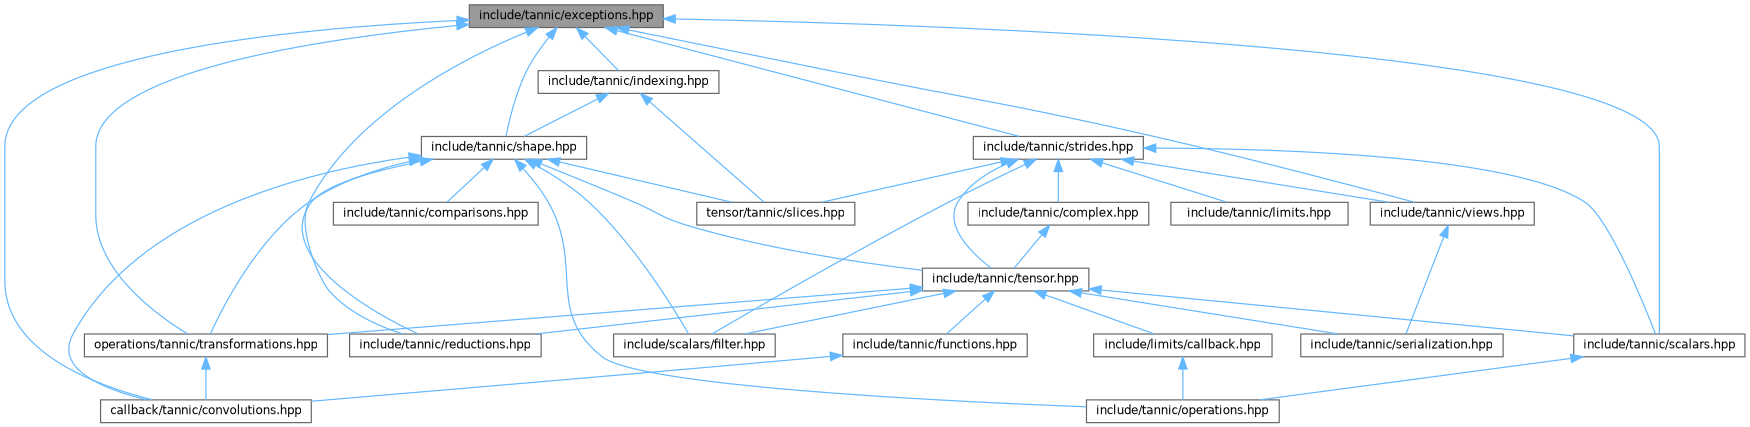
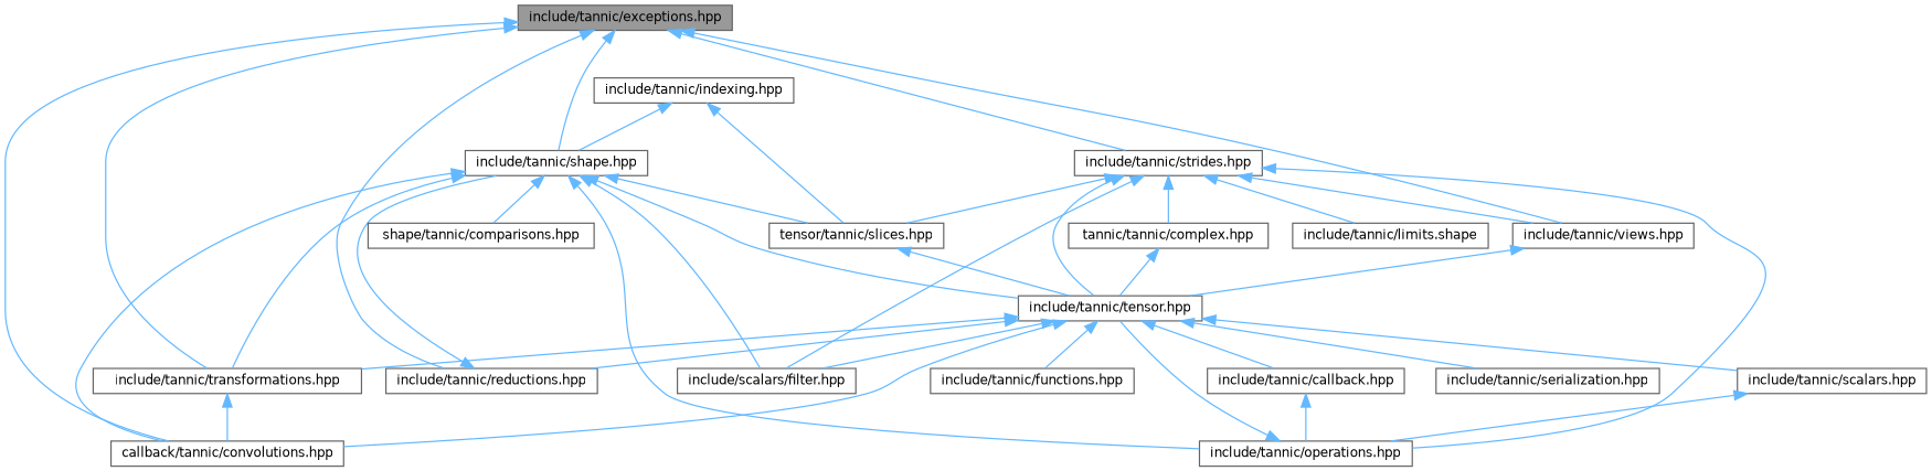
  digraph {
    node [color=grey40 fillcolor=white fontname=Helvetica fontsize=10 shape=box style=filled]
    edge [color=steelblue1 dir=back fontname=Helvetica fontsize=10 labelfontname=Helvetica labelfontsize=10 style=solid]
    n1 [color=gray40 fillcolor=grey60 fontcolor=black height=0.2 label="include/tannic/exceptions.hpp" width=0.4]
    n2 [height=0.2 label="callback/tannic/convolutions.hpp" width=0.4]
    n3 [height=0.2 label="include/tannic/indexing.hpp" width=0.4]
    n4 [height=0.2 label="include/tannic/reductions.hpp" width=0.4]
    n5 [height=0.2 label="include/tannic/shape.hpp" width=0.4]
-   n6 [height=0.2 label="operations/tannic/transformations.hpp" width=0.4]
+   n6 [height=0.2 label="include/tannic/transformations.hpp" width=0.4]
    n7 [height=0.2 label="include/tannic/strides.hpp" width=0.4]
    n8 [height=0.2 label="include/tannic/views.hpp" width=0.4]
    n9 [height=0.2 label="include/tannic/scalars.hpp" width=0.4]
    n10 [height=0.2 label="tensor/tannic/slices.hpp" width=0.4]
-   n11 [height=0.2 label="include/tannic/comparisons.hpp" width=0.4]
+   n11 [height=0.2 label="shape/tannic/comparisons.hpp" width=0.4]
    n12 [height=0.2 label="include/tannic/tensor.hpp" width=0.4]
    n13 [height=0.2 label="include/scalars/filter.hpp" width=0.4]
    n14 [height=0.2 label="include/tannic/operations.hpp" width=0.4]
-   n15 [height=0.2 label="include/tannic/complex.hpp" width=0.4]
-   n16 [height=0.2 label="include/tannic/limits.hpp" width=0.4]
+   n15 [height=0.2 label="tannic/tannic/complex.hpp" width=0.4]
+   n16 [height=0.2 label="include/tannic/limits.shape" width=0.4]
    n17 [height=0.2 label="include/tannic/functions.hpp" width=0.4]
-   n18 [height=0.2 label="include/limits/callback.hpp" width=0.4]
+   n18 [height=0.2 label="include/tannic/callback.hpp" width=0.4]
    n19 [height=0.2 label="include/tannic/serialization.hpp" width=0.4]
    n1 -> n2
-   n1 -> n3
    n1 -> n4
    n1 -> n5
    n1 -> n6
    n1 -> n7
    n1 -> n8
-   n1 -> n9
    n3 -> n5
    n3 -> n10
    n5 -> n2
-   n5 -> n4
+   n4 -> n5
    n5 -> n6
    n5 -> n10
    n5 -> n11
    n5 -> n12
    n5 -> n13
    n5 -> n14
    n6 -> n2
    n7 -> n8
    n7 -> n10
    n7 -> n12
    n7 -> n13
-   n7 -> n9
+   n7 -> n14
    n7 -> n15
    n7 -> n16
-   n8 -> n19
+   n8 -> n12
    n9 -> n14
-   n17 -> n2
+   n10 -> n12
+   n12 -> n2
    n12 -> n4
    n12 -> n6
    n12 -> n9
    n12 -> n13
    n12 -> n17
    n12 -> n18
    n12 -> n19
+   n14 -> n12
    n15 -> n12
    n18 -> n14
  }
